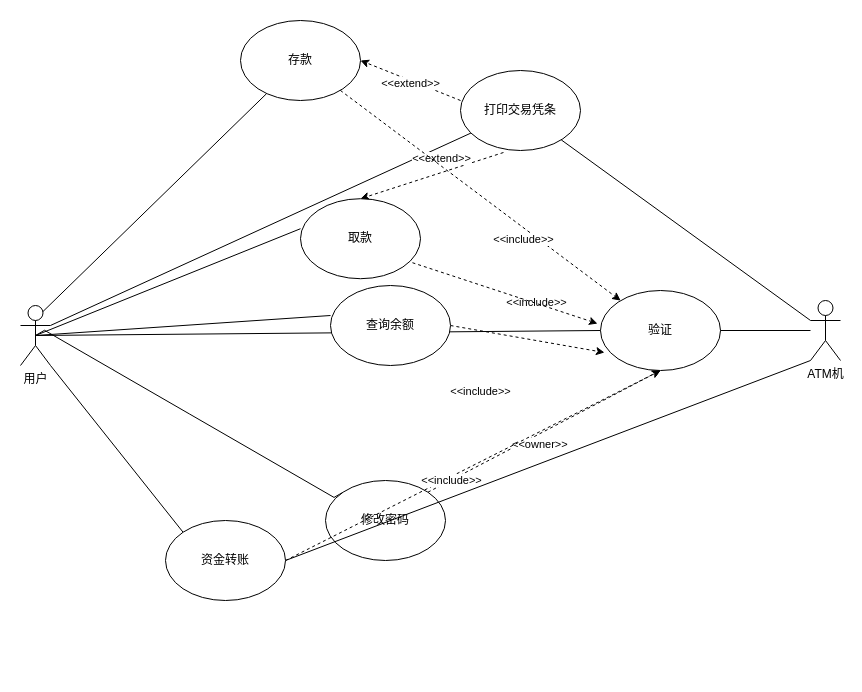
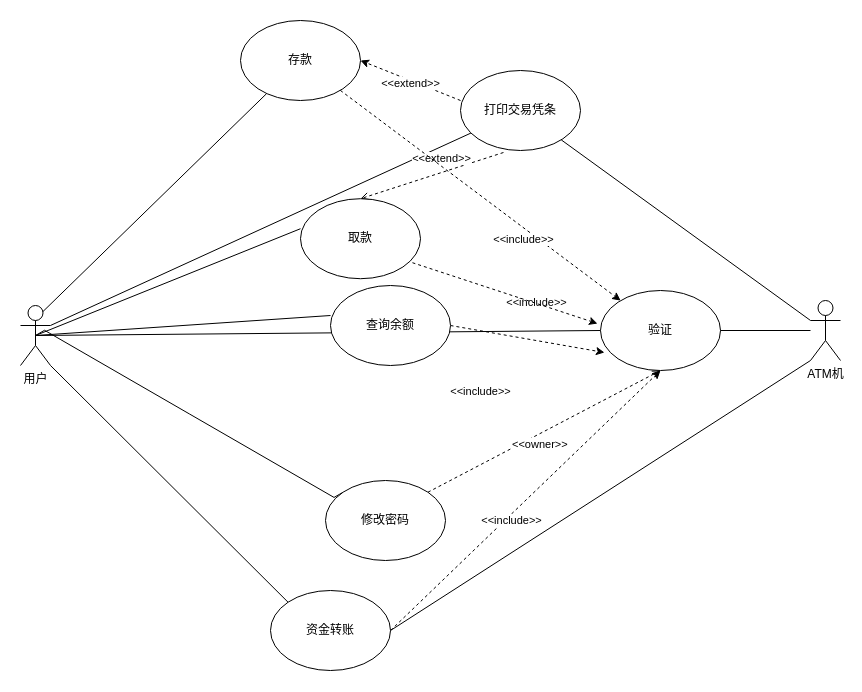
  <mxCell id="0" />
  <mxCell id="1" parent="0" />
  <mxCell id="2" style="edgeStyle=none;rounded=0;orthogonalLoop=1;jettySize=auto;html=1;exitX=0.5;exitY=0.5;exitDx=0;exitDy=0;exitPerimeter=0;entryX=0;entryY=0.375;entryDx=0;entryDy=0;entryPerimeter=0;endArrow=none;" edge="1" parent="1" source="5" target="28"><mxGeometry relative="1" as="geometry" /></mxCell>
  <mxCell id="3" style="edgeStyle=isometricEdgeStyle;rounded=0;orthogonalLoop=1;jettySize=auto;html=1;exitX=0.5;exitY=0.5;exitDx=0;exitDy=0;exitPerimeter=0;entryX=0;entryY=0;entryDx=0;entryDy=0;endArrow=none；" edge="1" parent="1" source="5" target="26"><mxGeometry relative="1" as="geometry" /></mxCell>
  <mxCell id="4" style="edgeStyle=none;rounded=0;orthogonalLoop=1;jettySize=auto;html=1;exitX=1;exitY=1;exitDx=0;exitDy=0;exitPerimeter=0;entryX=0;entryY=0;entryDx=0;entryDy=0;endArrow=none;" edge="1" parent="1" source="5" target="34"><mxGeometry relative="1" as="geometry" /></mxCell>
  <mxCell id="5" value="用户" style="shape=umlActor;verticalLabelPosition=bottom;verticalAlign=top;html=1;outlineConnect=0;" vertex="1" parent="1"><mxGeometry x="20" y="305" width="30" height="60" as="geometry" /></mxCell>
  <mxCell id="6" value="" style="endArrow=none;html=1;rounded=0;exitX=0.75;exitY=0.1;exitDx=0;exitDy=0;exitPerimeter=0;" edge="1" parent="1" source="5" target="7"><mxGeometry width="50" height="50" relative="1" as="geometry"><mxPoint x="160" y="200" as="sourcePoint" /><mxPoint x="300" y="70" as="targetPoint" /></mxGeometry></mxCell>
  <mxCell id="7" value="存款" style="ellipse;whiteSpace=wrap;html=1;" vertex="1" parent="1"><mxGeometry x="240" y="20" width="120" height="80" as="geometry" /></mxCell>
  <mxCell id="8" value="" style="endArrow=none;html=1;rounded=0;exitX=1;exitY=0.333;exitDx=0;exitDy=0;exitPerimeter=0;" edge="1" parent="1" source="5" target="9"><mxGeometry width="50" height="50" relative="1" as="geometry"><mxPoint x="160" y="230" as="sourcePoint" /><mxPoint x="520" y="110" as="targetPoint" /></mxGeometry></mxCell>
  <mxCell id="9" value="打印交易凭条" style="ellipse;whiteSpace=wrap;html=1;" vertex="1" parent="1"><mxGeometry x="460" y="70" width="120" height="80" as="geometry" /></mxCell>
  <mxCell id="10" value="" style="endArrow=classic;dashed=1;html=1;rounded=0;entryX=1;entryY=0.5;entryDx=0;entryDy=0;" edge="1" parent="1" target="7"><mxGeometry width="50" height="50" relative="1" as="geometry"><mxPoint x="460" y="100" as="sourcePoint" /><mxPoint x="520" y="60" as="targetPoint" /></mxGeometry></mxCell>
  <mxCell id="11" value="&amp;lt;&amp;lt;extend&amp;gt;&amp;gt;" style="edgeLabel;html=1;align=center;verticalAlign=middle;resizable=0;points=[];" vertex="1" connectable="0" parent="10"><mxGeometry x="0.408" y="-1" relative="1" as="geometry"><mxPoint x="20" y="12" as="offset" /></mxGeometry></mxCell>
- <mxCell id="12" value="" style="endArrow=classic;dashed=1;html=1;rounded=0;exitX=0.358;exitY=1.025;exitDx=0;exitDy=0;exitPerimeter=0;entryX=0.5;entryY=0;entryDx=0;entryDy=0;" edge="1" parent="1" source="9" target="14"><mxGeometry width="50" height="50" relative="1" as="geometry"><mxPoint x="510" y="230" as="sourcePoint" /><mxPoint x="430" y="230" as="targetPoint" /></mxGeometry></mxCell>
+ <mxCell id="12" value="" style="endArrow=open;dashed=1;html=1;rounded=0;exitX=0.358;exitY=1.025;exitDx=0;exitDy=0;exitPerimeter=0;entryX=0.5;entryY=0;entryDx=0;entryDy=0;" edge="1" parent="1" source="9" target="14"><mxGeometry width="50" height="50" relative="1" as="geometry"><mxPoint x="510" y="230" as="sourcePoint" /><mxPoint x="430" y="230" as="targetPoint" /></mxGeometry></mxCell>
  <mxCell id="13" value="&amp;lt;&amp;lt;extend&amp;gt;&amp;gt;" style="edgeLabel;html=1;align=center;verticalAlign=middle;resizable=0;points=[];" vertex="1" connectable="0" parent="12"><mxGeometry x="0.408" y="-1" relative="1" as="geometry"><mxPoint x="39" y="-26" as="offset" /></mxGeometry></mxCell>
  <mxCell id="14" value="取款" style="ellipse;whiteSpace=wrap;html=1;" vertex="1" parent="1"><mxGeometry x="300" y="198.21" width="120" height="80" as="geometry" /></mxCell>
  <mxCell id="15" value="" style="endArrow=none;html=1;rounded=0;entryX=0;entryY=0.375;entryDx=0;entryDy=0;entryPerimeter=0;exitX=0.5;exitY=0.5;exitDx=0;exitDy=0;exitPerimeter=0;" edge="1" parent="1" source="5" target="14"><mxGeometry width="50" height="50" relative="1" as="geometry"><mxPoint x="160" y="240" as="sourcePoint" /><mxPoint x="520" y="220" as="targetPoint" /></mxGeometry></mxCell>
  <mxCell id="16" value="" style="endArrow=classic;dashed=1;html=1;rounded=0;" edge="1" parent="1" source="7" target="18"><mxGeometry width="50" height="50" relative="1" as="geometry"><mxPoint x="580" y="200" as="sourcePoint" /><mxPoint x="610" y="310" as="targetPoint" /></mxGeometry></mxCell>
  <mxCell id="17" value="&amp;lt;&amp;lt;include&amp;gt;&amp;gt;" style="edgeLabel;html=1;align=center;verticalAlign=middle;resizable=0;points=[];" vertex="1" connectable="0" parent="16"><mxGeometry x="0.408" y="-1" relative="1" as="geometry"><mxPoint x="-1" y="63" as="offset" /></mxGeometry></mxCell>
  <mxCell id="18" value="验证" style="ellipse;whiteSpace=wrap;html=1;" vertex="1" parent="1"><mxGeometry x="600" y="290" width="120" height="80" as="geometry" /></mxCell>
  <mxCell id="19" value="" style="endArrow=classic;dashed=1;html=1;rounded=0;entryX=-0.025;entryY=0.413;entryDx=0;entryDy=0;entryPerimeter=0;exitX=0.933;exitY=0.8;exitDx=0;exitDy=0;exitPerimeter=0;" edge="1" parent="1" source="14" target="18"><mxGeometry width="50" height="50" relative="1" as="geometry"><mxPoint x="540" y="300" as="sourcePoint" /><mxPoint x="440" y="240" as="targetPoint" /></mxGeometry></mxCell>
  <mxCell id="20" value="&amp;lt;&amp;lt;include&amp;gt;&amp;gt;" style="edgeLabel;html=1;align=center;verticalAlign=middle;resizable=0;points=[];" vertex="1" connectable="0" parent="1"><mxGeometry x="522.43" y="238.209" as="geometry" /></mxCell>
  <mxCell id="21" value="" style="endArrow=none;html=1;rounded=0;exitX=0.5;exitY=0.5;exitDx=0;exitDy=0;exitPerimeter=0;entryX=0;entryY=0.5;entryDx=0;entryDy=0;" edge="1" parent="1" source="5" target="18"><mxGeometry width="50" height="50" relative="1" as="geometry"><mxPoint x="470" y="270" as="sourcePoint" /><mxPoint x="520" y="220" as="targetPoint" /></mxGeometry></mxCell>
  <mxCell id="22" value="" style="edgeStyle=none;rounded=0;orthogonalLoop=1;jettySize=auto;html=1;endArrow=none;" edge="1" parent="1" source="24" target="18"><mxGeometry relative="1" as="geometry" /></mxCell>
  <mxCell id="23" style="edgeStyle=none;rounded=0;orthogonalLoop=1;jettySize=auto;html=1;exitX=0;exitY=0.333;exitDx=0;exitDy=0;exitPerimeter=0;endArrow=none;" edge="1" parent="1" source="24" target="9"><mxGeometry relative="1" as="geometry" /></mxCell>
  <mxCell id="24" value="ATM机&lt;br&gt;" style="shape=umlActor;verticalLabelPosition=bottom;verticalAlign=top;html=1;outlineConnect=0;" vertex="1" parent="1"><mxGeometry x="810" y="300" width="30" height="60" as="geometry" /></mxCell>
  <mxCell id="25" style="rounded=0;orthogonalLoop=1;jettySize=auto;html=1;exitX=1;exitY=0;exitDx=0;exitDy=0;entryX=0.5;entryY=1;entryDx=0;entryDy=0;dashed=1;endArrow=open;" edge="1" parent="1" source="26" target="18"><mxGeometry relative="1" as="geometry"><mxPoint x="650" y="380" as="targetPoint" /></mxGeometry></mxCell>
  <mxCell id="26" value="修改密码" style="ellipse;whiteSpace=wrap;html=1;" vertex="1" parent="1"><mxGeometry x="325" y="480" width="120" height="80" as="geometry" /></mxCell>
  <mxCell id="27" style="edgeStyle=none;rounded=0;orthogonalLoop=1;jettySize=auto;html=1;exitX=1;exitY=0.5;exitDx=0;exitDy=0;entryX=0.033;entryY=0.775;entryDx=0;entryDy=0;entryPerimeter=0;dashed=1;" edge="1" parent="1" source="28" target="18"><mxGeometry relative="1" as="geometry" /></mxCell>
  <mxCell id="28" value="查询余额" style="ellipse;whiteSpace=wrap;html=1;" vertex="1" parent="1"><mxGeometry x="330" y="285" width="120" height="80" as="geometry" /></mxCell>
  <mxCell id="29" value="&amp;lt;&amp;lt;include&amp;gt;&amp;gt;" style="edgeLabel;html=1;align=center;verticalAlign=middle;resizable=0;points=[];" vertex="1" connectable="0" parent="1"><mxGeometry x="479.996" y="390.002" as="geometry" /></mxCell>
  <mxCell id="30" value="&lt;span style=&quot;color: rgb(0 , 0 , 0) ; font-family: &amp;#34;helvetica&amp;#34; ; font-size: 11px ; font-style: normal ; font-weight: 400 ; letter-spacing: normal ; text-align: center ; text-indent: 0px ; text-transform: none ; word-spacing: 0px ; background-color: rgb(255 , 255 , 255) ; display: inline ; float: none&quot;&gt;&amp;lt;&amp;lt;owner&amp;gt;&amp;gt;&lt;/span&gt;" style="text;whiteSpace=wrap;html=1;" vertex="1" parent="1"><mxGeometry x="510" y="430" width="90" height="30" as="geometry" /></mxCell>
  <mxCell id="31" style="edgeStyle=none;rounded=0;orthogonalLoop=1;jettySize=auto;html=1;exitX=1;exitY=0.5;exitDx=0;exitDy=0;entryX=0.5;entryY=1;entryDx=0;entryDy=0;dashed=1;" edge="1" parent="1" source="34" target="18"><mxGeometry relative="1" as="geometry" /></mxCell>
  <mxCell id="32" value="&amp;lt;&amp;lt;include&amp;gt;&amp;gt;" style="edgeLabel;html=1;align=center;verticalAlign=middle;resizable=0;points=[];" vertex="1" connectable="0" parent="31"><mxGeometry x="-0.128" y="-3" relative="1" as="geometry"><mxPoint x="1" as="offset" /></mxGeometry></mxCell>
  <mxCell id="33" style="edgeStyle=none;rounded=0;orthogonalLoop=1;jettySize=auto;html=1;exitX=1;exitY=0.5;exitDx=0;exitDy=0;entryX=0;entryY=1;entryDx=0;entryDy=0;entryPerimeter=0;endArrow=none" edge="1" parent="1" source="34" target="24"><mxGeometry relative="1" as="geometry" /></mxCell>
- <mxCell id="34" value="资金转账" style="ellipse;whiteSpace=wrap;html=1;" vertex="1" parent="1"><mxGeometry x="165" y="520" width="120" height="80" as="geometry" /></mxCell>
+ <mxCell id="34" value="资金转账" style="ellipse;whiteSpace=wrap;html=1;" vertex="1" parent="1"><mxGeometry x="270" y="590" width="120" height="80" as="geometry" /></mxCell>
